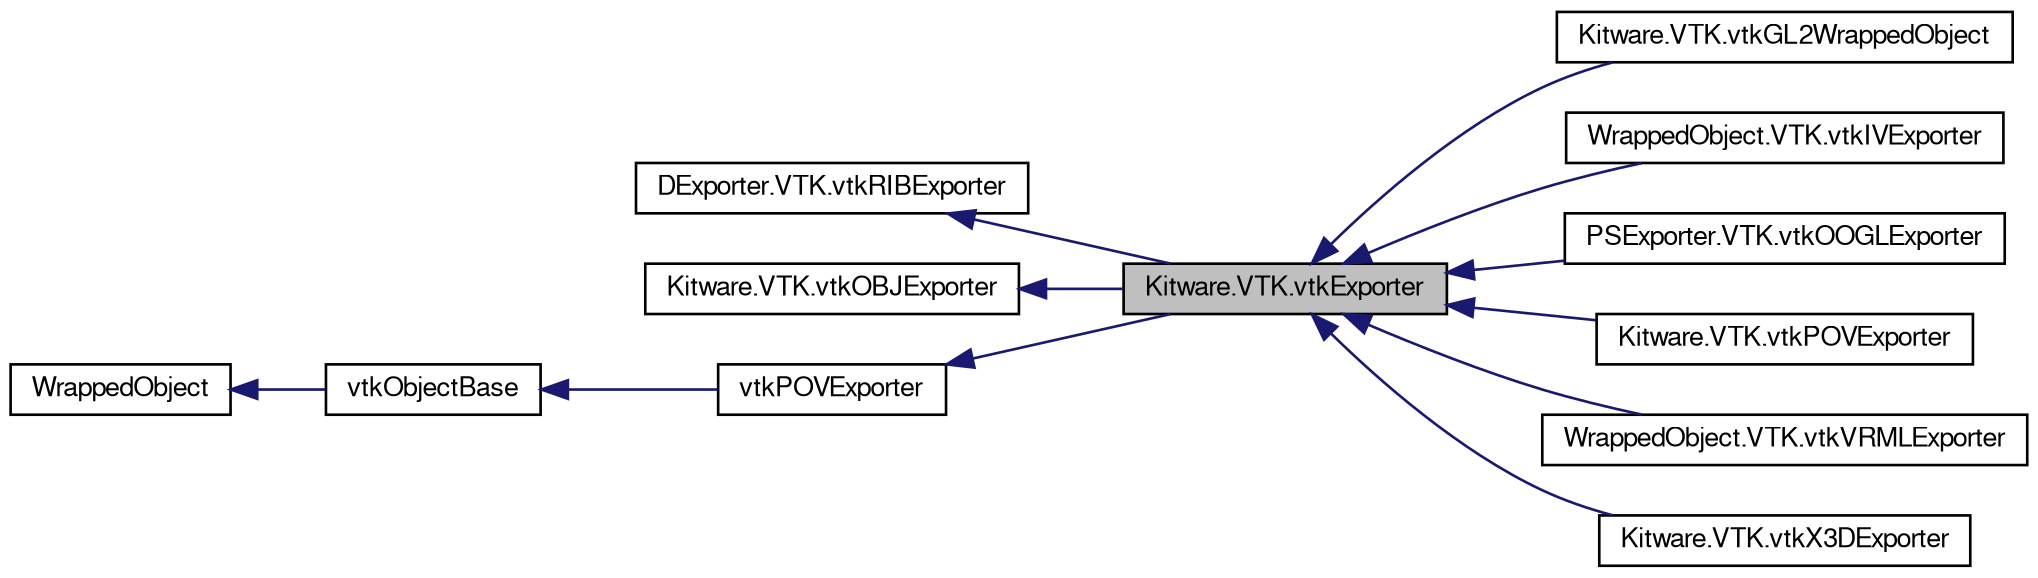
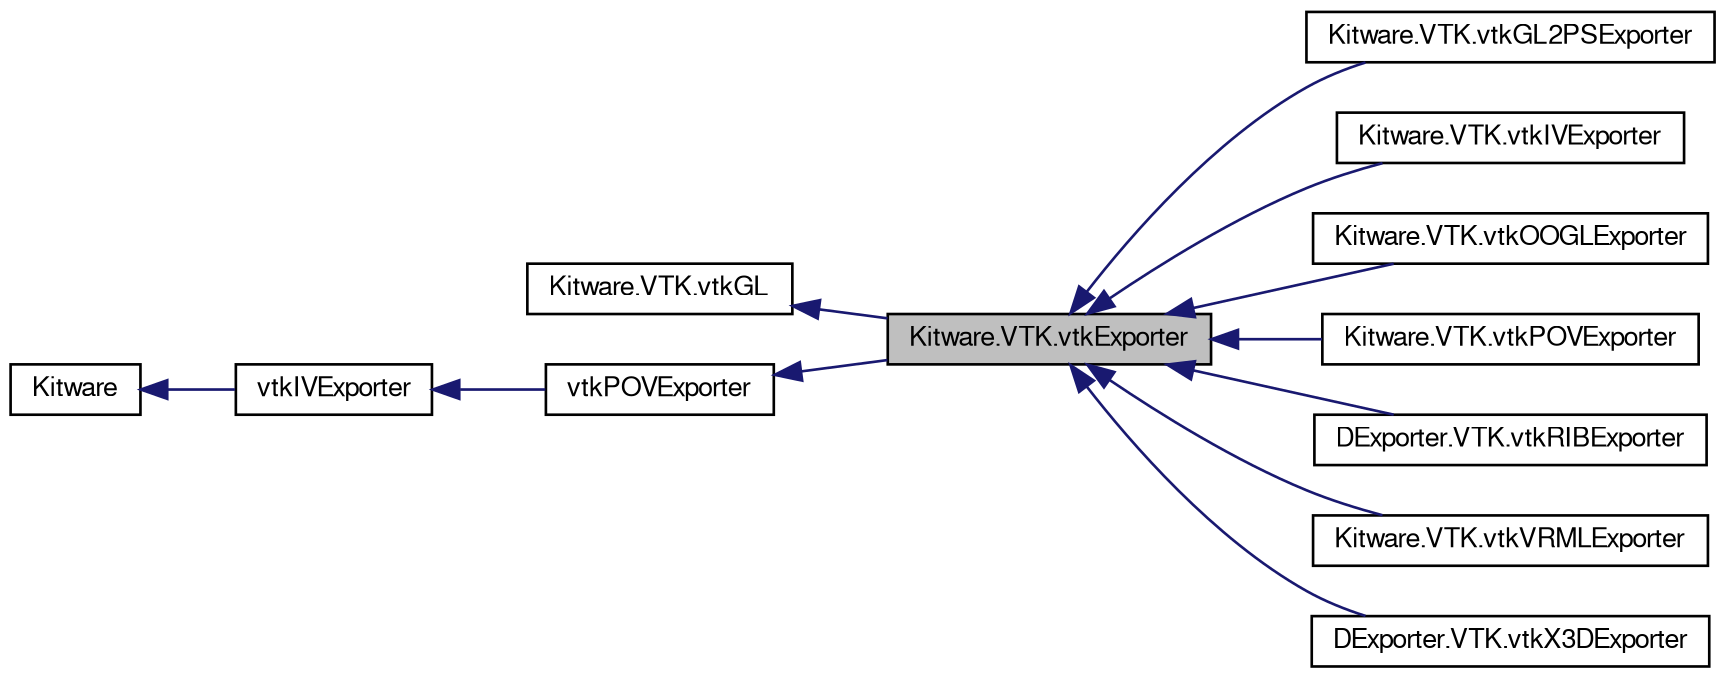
  digraph {
    rankdir=LR
    node [color=black fontname=FreeSans fontsize=10 shape=record]
    edge [color=midnightblue dir=back fontname=FreeSans fontsize=10 labelfontname=FreeSans labelfontsize=10 style=solid]
    n1 [fillcolor=grey75 fontcolor=black height=0.2 label="Kitware.VTK.vtkExporter" style=filled width=0.4]
-   n2 [height=0.2 label="Kitware.VTK.vtkGL2WrappedObject" width=0.4]
-   n3 [height=0.2 label="WrappedObject.VTK.vtkIVExporter" width=0.4]
-   n4 [height=0.2 label="PSExporter.VTK.vtkOOGLExporter" width=0.4]
+   n2 [height=0.2 label="Kitware.VTK.vtkGL2PSExporter" width=0.4]
+   n3 [height=0.2 label="Kitware.VTK.vtkIVExporter" width=0.4]
+   n4 [height=0.2 label="Kitware.VTK.vtkOOGLExporter" width=0.4]
    n5 [height=0.2 label="Kitware.VTK.vtkPOVExporter" width=0.4]
    n6 [height=0.2 label="DExporter.VTK.vtkRIBExporter" width=0.4]
-   n7 [height=0.2 label="WrappedObject.VTK.vtkVRMLExporter" width=0.4]
-   n8 [height=0.2 label="Kitware.VTK.vtkX3DExporter" width=0.4]
-   n9 [height=0.2 label="Kitware.VTK.vtkOBJExporter" width=0.4]
+   n7 [height=0.2 label="Kitware.VTK.vtkVRMLExporter" width=0.4]
+   n8 [height=0.2 label="DExporter.VTK.vtkX3DExporter" width=0.4]
+   n9 [height=0.2 label="Kitware.VTK.vtkGL" width=0.4]
    n10 [height=0.2 label=vtkPOVExporter width=0.4]
-   n11 [height=0.2 label=vtkObjectBase width=0.4]
-   n12 [height=0.2 label=WrappedObject width=0.4]
+   n11 [height=0.2 label=vtkIVExporter width=0.4]
+   n12 [height=0.2 label=Kitware width=0.4]
    n1 -> n2
    n1 -> n3
    n1 -> n4
    n1 -> n5
-   n6 -> n1
+   n1 -> n6
    n1 -> n7
    n1 -> n8
    n9 -> n1
    n10 -> n1
    n11 -> n10
    n12 -> n11
  }
